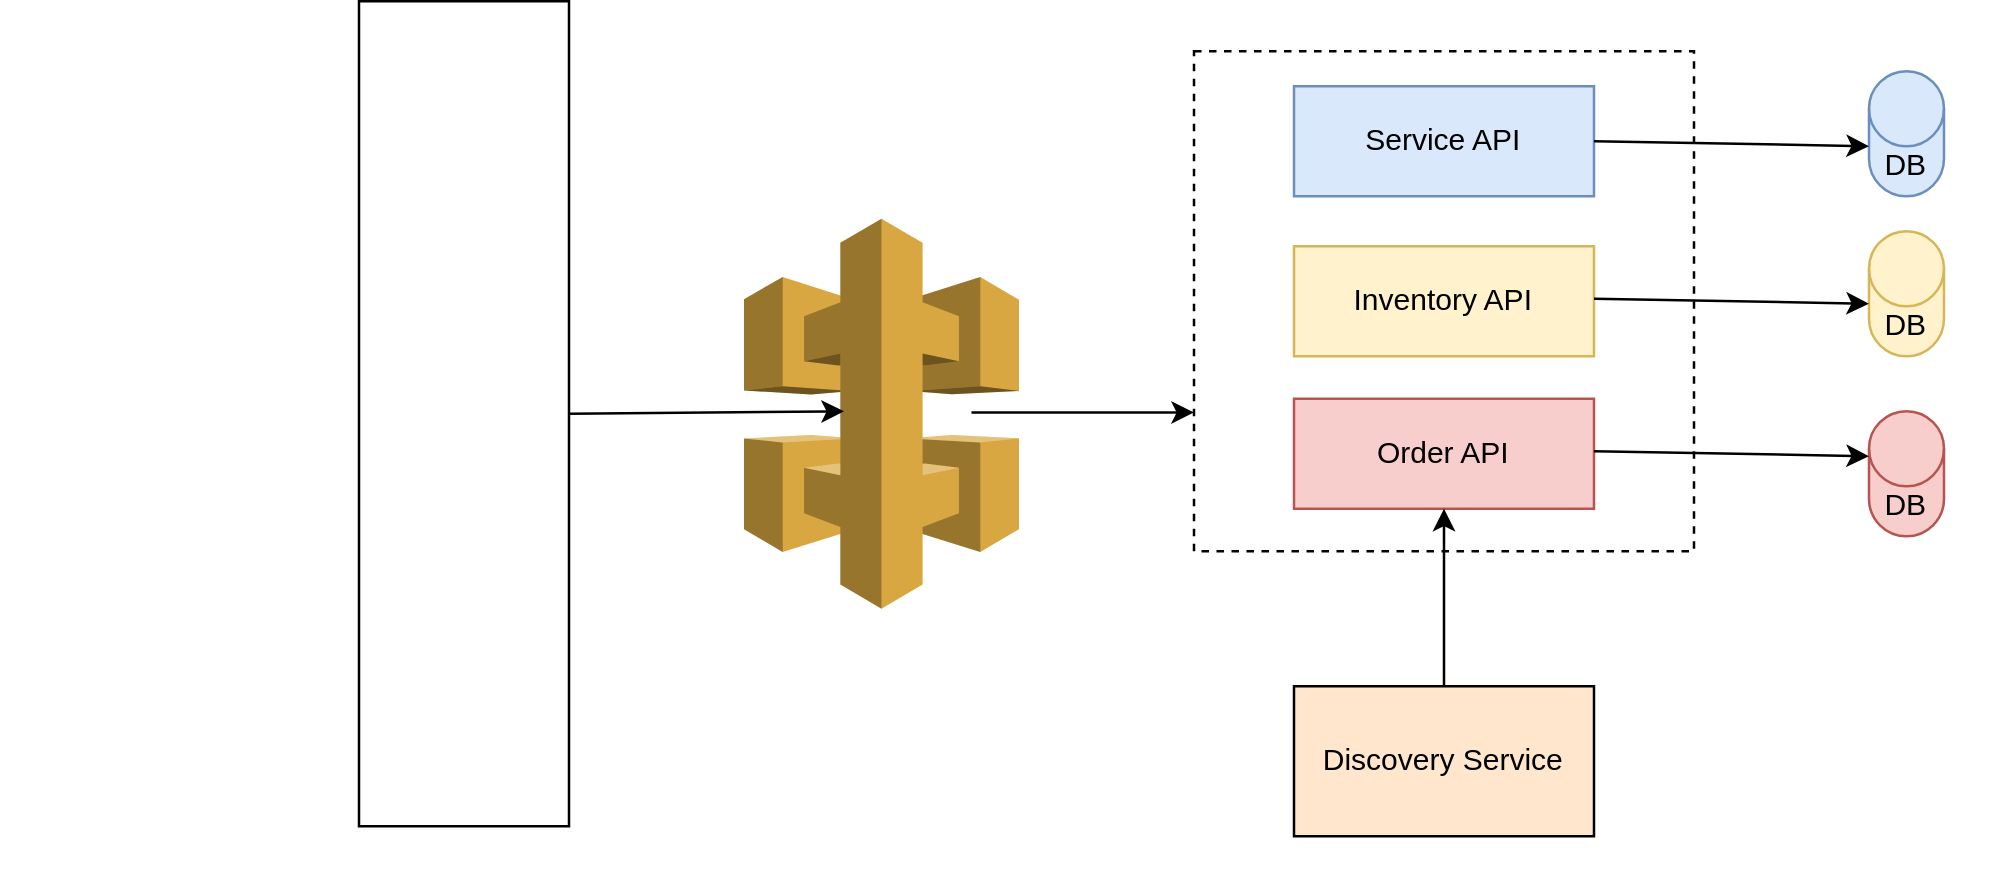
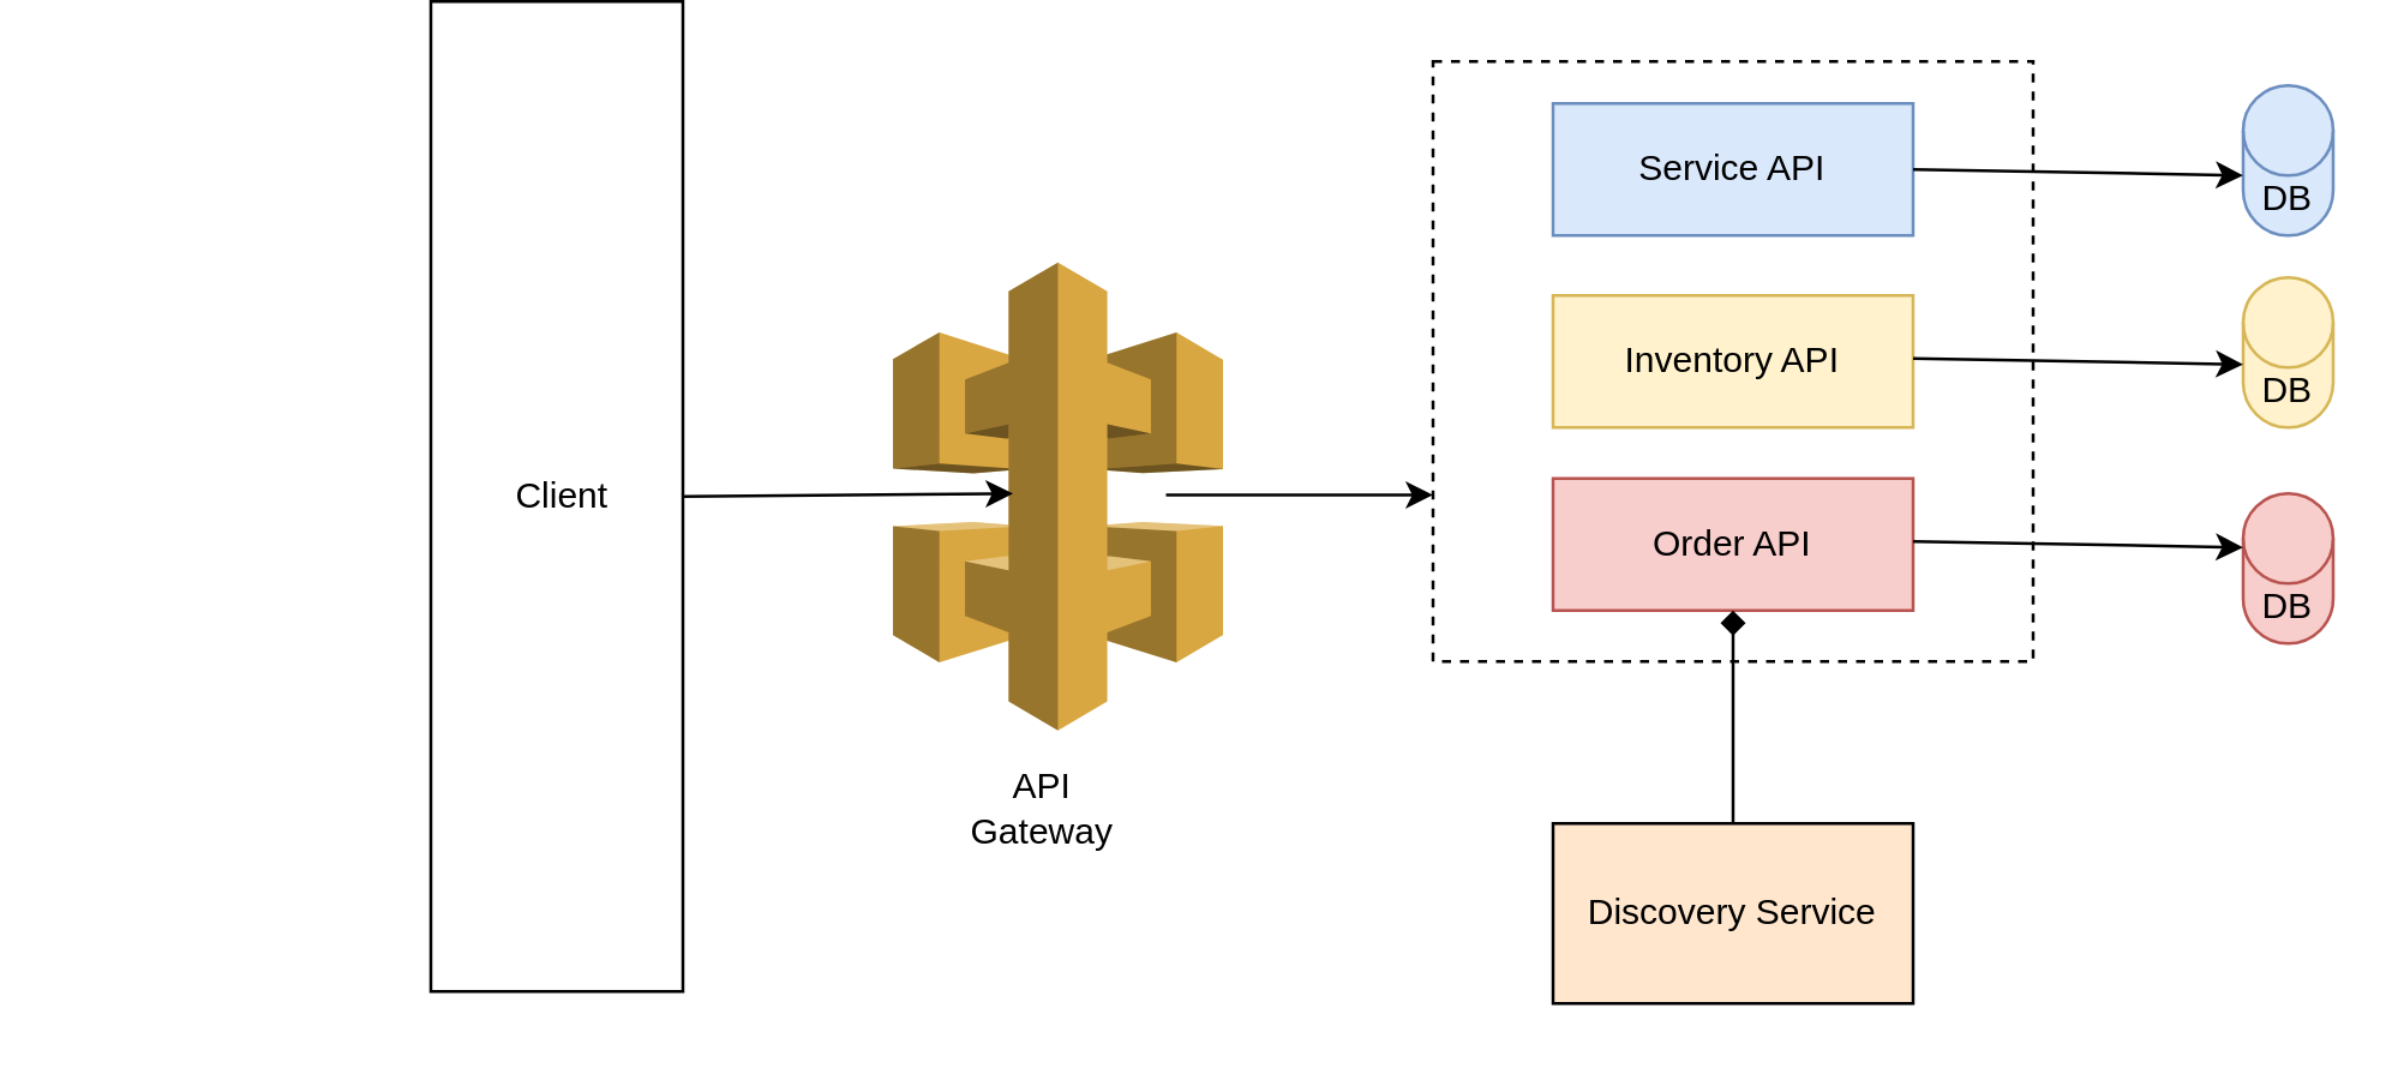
  <mxCell id="0" />
  <mxCell id="1" parent="0" />
  <mxCell id="2" value="" style="rounded=0;whiteSpace=wrap;html=1;rotation=90;" vertex="1" parent="1"><mxGeometry x="20" y="123" width="330" height="84" as="geometry" /></mxCell>
+ <mxCell id="3" value="Client" style="text;html=1;whiteSpace=wrap;strokeColor=none;fillColor=none;align=center;verticalAlign=middle;rounded=0;" vertex="1" parent="1"><mxGeometry x="157" y="150" width="60" height="30" as="geometry" /></mxCell>
+ <mxCell id="4" value="API Gateway" style="text;html=1;whiteSpace=wrap;strokeColor=none;fillColor=none;align=center;verticalAlign=middle;rounded=0;" vertex="1" parent="1"><mxGeometry x="317" y="254" width="60" height="30" as="geometry" /></mxCell>
  <mxCell id="5" value="" style="whiteSpace=wrap;html=1;aspect=fixed;dashed=1;" vertex="1" parent="1"><mxGeometry x="477" y="20" width="200" height="200" as="geometry" /></mxCell>
  <mxCell id="6" value="Service API" style="rounded=0;whiteSpace=wrap;html=1;fillColor=#dae8fc;strokeColor=#6c8ebf;" vertex="1" parent="1"><mxGeometry x="517" y="34" width="120" height="44" as="geometry" /></mxCell>
  <mxCell id="7" value="Inventory API" style="rounded=0;whiteSpace=wrap;html=1;fillColor=#fff2cc;strokeColor=#d6b656;" vertex="1" parent="1"><mxGeometry x="517" y="98" width="120" height="44" as="geometry" /></mxCell>
  <mxCell id="8" value="Order API" style="rounded=0;whiteSpace=wrap;html=1;fillColor=#f8cecc;strokeColor=#b85450;" vertex="1" parent="1"><mxGeometry x="517" y="159" width="120" height="44" as="geometry" /></mxCell>
  <mxCell id="9" value="" style="endArrow=classic;html=1;rounded=0;" edge="1" parent="1"><mxGeometry width="50" height="50" relative="1" as="geometry"><mxPoint x="388" y="164.5" as="sourcePoint" /><mxPoint x="477" y="164.5" as="targetPoint" /></mxGeometry></mxCell>
  <mxCell id="10" value="" style="outlineConnect=0;dashed=0;verticalLabelPosition=bottom;verticalAlign=top;align=center;html=1;shape=mxgraph.aws3.api_gateway;fillColor=#D9A741;gradientColor=none;" vertex="1" parent="1"><mxGeometry x="297" y="87" width="110" height="156" as="geometry" /></mxCell>
  <mxCell id="11" value="DB" style="shape=cylinder3;whiteSpace=wrap;html=1;boundedLbl=1;backgroundOutline=1;size=15;fillColor=#dae8fc;strokeColor=#6c8ebf;" vertex="1" parent="1"><mxGeometry x="747" y="28" width="30" height="50" as="geometry" /></mxCell>
  <mxCell id="12" value="DB" style="shape=cylinder3;whiteSpace=wrap;html=1;boundedLbl=1;backgroundOutline=1;size=15;fillColor=#fff2cc;strokeColor=#d6b656;" vertex="1" parent="1"><mxGeometry x="747" y="92" width="30" height="50" as="geometry" /></mxCell>
  <mxCell id="13" value="DB" style="shape=cylinder3;whiteSpace=wrap;html=1;boundedLbl=1;backgroundOutline=1;size=15;fillColor=#f8cecc;strokeColor=#b85450;" vertex="1" parent="1"><mxGeometry x="747" y="164" width="30" height="50" as="geometry" /></mxCell>
  <mxCell id="14" value="" style="endArrow=classic;html=1;rounded=0;exitX=1;exitY=0.5;exitDx=0;exitDy=0;entryX=0;entryY=0;entryDx=0;entryDy=30;entryPerimeter=0;" edge="1" parent="1" source="6" target="11"><mxGeometry width="50" height="50" relative="1" as="geometry"><mxPoint x="687" y="52.5" as="sourcePoint" /><mxPoint x="747" y="52.5" as="targetPoint" /></mxGeometry></mxCell>
  <mxCell id="15" value="" style="endArrow=classic;html=1;rounded=0;exitX=1;exitY=0.5;exitDx=0;exitDy=0;entryX=0;entryY=0;entryDx=0;entryDy=30;entryPerimeter=0;" edge="1" parent="1"><mxGeometry width="50" height="50" relative="1" as="geometry"><mxPoint x="637" y="119" as="sourcePoint" /><mxPoint x="747" y="121" as="targetPoint" /></mxGeometry></mxCell>
  <mxCell id="16" value="" style="endArrow=classic;html=1;rounded=0;exitX=1;exitY=0.5;exitDx=0;exitDy=0;entryX=0;entryY=0;entryDx=0;entryDy=30;entryPerimeter=0;" edge="1" parent="1"><mxGeometry width="50" height="50" relative="1" as="geometry"><mxPoint x="637" y="180" as="sourcePoint" /><mxPoint x="747" y="182" as="targetPoint" /></mxGeometry></mxCell>
  <mxCell id="17" value="Discovery Service" style="rounded=0;whiteSpace=wrap;html=1;fillColor=#ffe6cc;" vertex="1" parent="1"><mxGeometry x="517" y="274" width="120" height="60" as="geometry" /></mxCell>
- <mxCell id="18" value="" style="endArrow=classic;html=1;rounded=0;exitX=0.5;exitY=0;exitDx=0;exitDy=0;entryX=0.5;entryY=1;entryDx=0;entryDy=0;" edge="1" parent="1" source="17" target="8"><mxGeometry width="50" height="50" relative="1" as="geometry"><mxPoint x="447" y="214" as="sourcePoint" /><mxPoint x="497" y="164" as="targetPoint" /></mxGeometry></mxCell>
+ <mxCell id="18" value="" style="endArrow=diamond;html=1;rounded=0;exitX=0.5;exitY=0;exitDx=0;exitDy=0;entryX=0.5;entryY=1;entryDx=0;entryDy=0;" edge="1" parent="1" source="17" target="8"><mxGeometry width="50" height="50" relative="1" as="geometry"><mxPoint x="447" y="214" as="sourcePoint" /><mxPoint x="497" y="164" as="targetPoint" /></mxGeometry></mxCell>
  <mxCell id="19" value="" style="endArrow=classic;html=1;rounded=0;exitX=0.5;exitY=0;exitDx=0;exitDy=0;" edge="1" parent="1" source="2"><mxGeometry width="50" height="50" relative="1" as="geometry"><mxPoint x="447" y="214" as="sourcePoint" /><mxPoint x="337" y="164" as="targetPoint" /></mxGeometry></mxCell>
